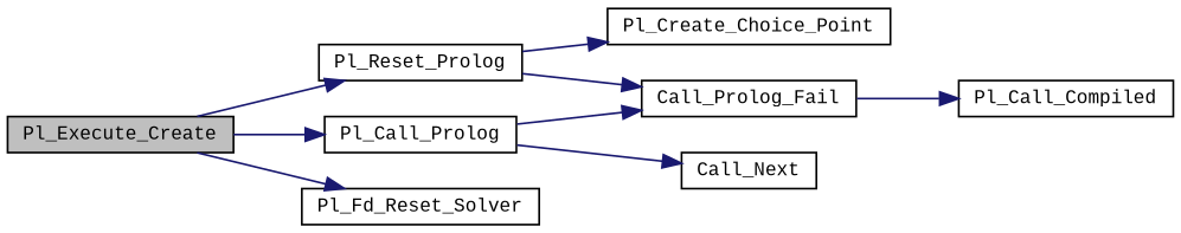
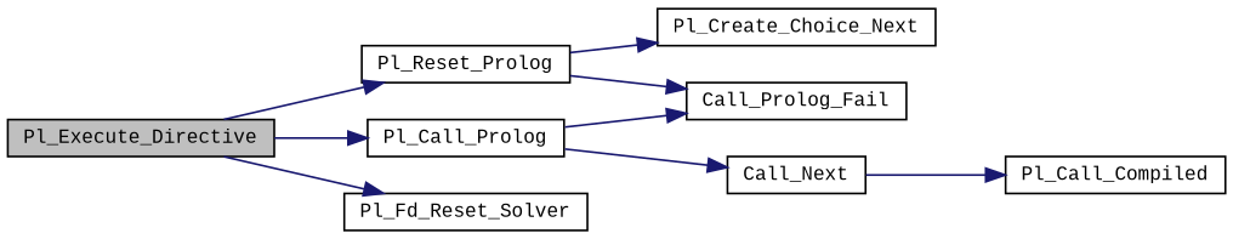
  digraph {
    fontname="Liberation Mono"
    rankdir=LR
    node [color=black fillcolor=white fontname="Liberation Mono" fontsize=10 shape=record style=filled]
    edge [color=midnightblue fontname="Liberation Mono" fontsize=10 labelfontname=Helvetica labelfontsize=10 style=solid]
-   n1 [fillcolor=grey75 fontcolor=black height=0.2 label=Pl_Execute_Create width=0.4]
+   n1 [fillcolor=grey75 fontcolor=black height=0.2 label=Pl_Execute_Directive width=0.4]
    n2 [height=0.2 label=Pl_Reset_Prolog width=0.4]
    n3 [height=0.2 label=Pl_Call_Prolog width=0.4]
    n4 [height=0.2 label=Pl_Fd_Reset_Solver width=0.4]
-   n5 [height=0.2 label=Pl_Create_Choice_Point width=0.4]
+   n5 [height=0.2 label=Pl_Create_Choice_Next width=0.4]
    n6 [height=0.2 label=Call_Prolog_Fail width=0.4]
    n7 [height=0.2 label=Call_Next width=0.4]
    n8 [height=0.2 label=Pl_Call_Compiled width=0.4]
    n1 -> n2
    n1 -> n3
    n1 -> n4
    n2 -> n5
    n2 -> n6
    n3 -> n6
    n3 -> n7
-   n6 -> n8
+   n7 -> n8
  }
